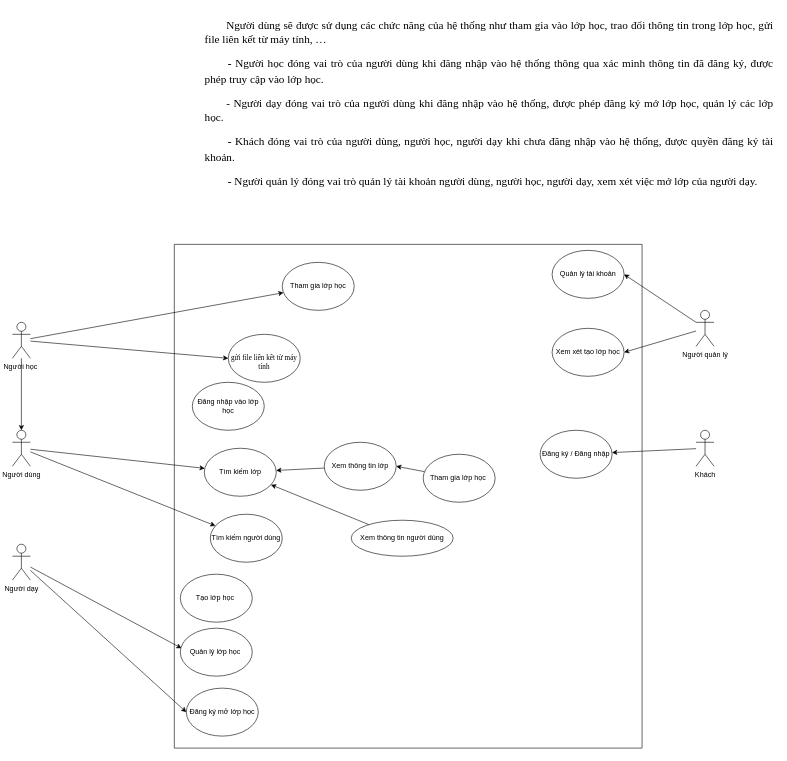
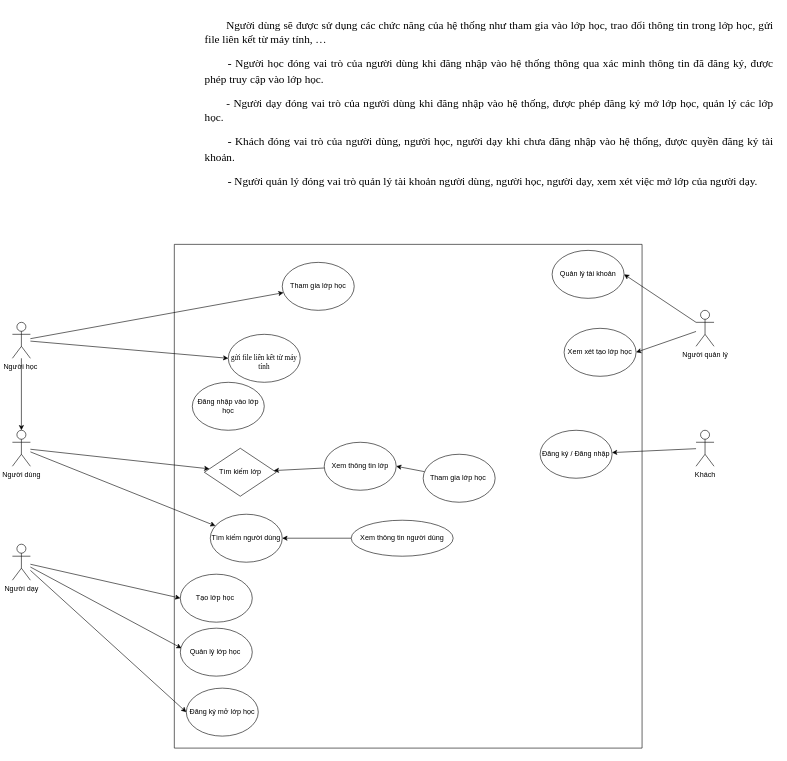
  <mxCell id="0" />
  <mxCell id="1" parent="0" />
  <mxCell id="2" style="rounded=0;orthogonalLoop=1;jettySize=auto;html=1;" edge="1" parent="1" source="5" target="16"><mxGeometry relative="1" as="geometry" /></mxCell>
  <mxCell id="3" style="edgeStyle=none;rounded=0;orthogonalLoop=1;jettySize=auto;html=1;entryX=0;entryY=0.5;entryDx=0;entryDy=0;" edge="1" parent="1" source="5" target="22"><mxGeometry relative="1" as="geometry" /></mxCell>
  <mxCell id="4" style="edgeStyle=none;rounded=0;orthogonalLoop=1;jettySize=auto;html=1;fontSize=12;" edge="1" parent="1" source="5" target="36"><mxGeometry relative="1" as="geometry" /></mxCell>
  <mxCell id="5" value="Người học&amp;nbsp;" style="shape=umlActor;verticalLabelPosition=bottom;verticalAlign=top;html=1;outlineConnect=0;" vertex="1" parent="1"><mxGeometry x="20" y="500" width="30" height="60" as="geometry" /></mxCell>
+ <mxCell id="6" style="rounded=0;orthogonalLoop=1;jettySize=auto;html=1;entryX=0;entryY=0.5;entryDx=0;entryDy=0;" edge="1" parent="1" source="9" target="21"><mxGeometry relative="1" as="geometry" /></mxCell>
  <mxCell id="7" style="rounded=0;orthogonalLoop=1;jettySize=auto;html=1;entryX=0.017;entryY=0.418;entryDx=0;entryDy=0;entryPerimeter=0;" edge="1" parent="1" source="9" target="25"><mxGeometry relative="1" as="geometry" /></mxCell>
  <mxCell id="8" style="rounded=0;orthogonalLoop=1;jettySize=auto;html=1;entryX=0;entryY=0.5;entryDx=0;entryDy=0;" edge="1" parent="1" source="9" target="24"><mxGeometry relative="1" as="geometry" /></mxCell>
  <mxCell id="9" value="Người dạy" style="shape=umlActor;verticalLabelPosition=bottom;verticalAlign=top;html=1;outlineConnect=0;" vertex="1" parent="1"><mxGeometry x="20" y="870" width="30" height="60" as="geometry" /></mxCell>
  <mxCell id="10" style="edgeStyle=none;rounded=0;orthogonalLoop=1;jettySize=auto;html=1;entryX=1;entryY=0.5;entryDx=0;entryDy=0;fontSize=12;" edge="1" parent="1" source="12" target="17"><mxGeometry relative="1" as="geometry" /></mxCell>
  <mxCell id="11" style="edgeStyle=none;rounded=0;orthogonalLoop=1;jettySize=auto;html=1;entryX=1;entryY=0.5;entryDx=0;entryDy=0;fontSize=12;" edge="1" parent="1" source="12" target="18"><mxGeometry relative="1" as="geometry" /></mxCell>
  <mxCell id="12" value="Người quản lý" style="shape=umlActor;verticalLabelPosition=bottom;verticalAlign=top;html=1;outlineConnect=0;" vertex="1" parent="1"><mxGeometry x="1160" y="480" width="30" height="60" as="geometry" /></mxCell>
  <mxCell id="13" style="edgeStyle=none;rounded=0;orthogonalLoop=1;jettySize=auto;html=1;fontSize=12;" edge="1" parent="1" source="14" target="19"><mxGeometry relative="1" as="geometry" /></mxCell>
  <mxCell id="14" value="Khách" style="shape=umlActor;verticalLabelPosition=bottom;verticalAlign=top;html=1;outlineConnect=0;" vertex="1" parent="1"><mxGeometry x="1160" y="680" width="30" height="60" as="geometry" /></mxCell>
  <mxCell id="15" value="&#10;&lt;b id=&quot;docs-internal-guid-c53052c6-7fff-33ee-c1e0-3ec148c205f4&quot; style=&quot;font-weight:normal;&quot;&gt;&lt;p style=&quot;line-height:1.284;text-indent: 27pt;text-align: justify;margin-top:12pt;margin-bottom:12pt;&quot; dir=&quot;ltr&quot;&gt;&lt;span style=&quot;font-size: 14pt; font-family: &amp;quot;Times New Roman&amp;quot;; color: rgb(0, 0, 0); background-color: transparent; font-weight: 400; font-style: normal; font-variant: normal; text-decoration: none; vertical-align: baseline;&quot;&gt;Người dùng sẽ được sử dụng các chức năng của hệ thống như tham gia vào lớp học, trao đổi thông tin trong lớp học, gửi file liên kết từ máy tính, …&lt;/span&gt;&lt;/p&gt;&lt;p style=&quot;line-height:1.284;text-indent: 27pt;text-align: justify;margin-top:12pt;margin-bottom:12pt;&quot; dir=&quot;ltr&quot;&gt;&lt;span style=&quot;font-size: 14pt; font-family: &amp;quot;Courier New&amp;quot;; color: rgb(0, 0, 0); background-color: transparent; font-weight: 400; font-style: normal; font-variant: normal; text-decoration: none; vertical-align: baseline;&quot;&gt;-&lt;/span&gt;&lt;span style=&quot;font-size: 7pt; font-family: &amp;quot;Times New Roman&amp;quot;; color: rgb(0, 0, 0); background-color: transparent; font-weight: 400; font-style: normal; font-variant: normal; text-decoration: none; vertical-align: baseline;&quot;&gt; &lt;/span&gt;&lt;span style=&quot;font-size: 14pt; font-family: &amp;quot;Times New Roman&amp;quot;; color: rgb(0, 0, 0); background-color: transparent; font-weight: 400; font-style: normal; font-variant: normal; text-decoration: none; vertical-align: baseline;&quot;&gt;Người học đóng vai trò của người dùng khi đăng nhập vào hệ thống thông qua xác minh thông tin đã đăng ký, được phép truy cập vào lớp học.&lt;/span&gt;&lt;/p&gt;&lt;p style=&quot;line-height:1.284;text-indent: 27pt;text-align: justify;margin-top:12pt;margin-bottom:12pt;&quot; dir=&quot;ltr&quot;&gt;&lt;span style=&quot;font-size: 14pt; font-family: &amp;quot;Times New Roman&amp;quot;; color: rgb(0, 0, 0); background-color: transparent; font-weight: 400; font-style: normal; font-variant: normal; text-decoration: none; vertical-align: baseline;&quot;&gt;- Người dạy đóng vai trò của người dùng khi đăng nhập vào hệ thống, được phép đăng ký mở lớp học, quản lý các lớp học.&lt;/span&gt;&lt;/p&gt;&lt;p style=&quot;line-height:1.284;text-indent: 27pt;text-align: justify;margin-top:12pt;margin-bottom:12pt;&quot; dir=&quot;ltr&quot;&gt;&lt;span style=&quot;font-size: 14pt; font-family: &amp;quot;Courier New&amp;quot;; color: rgb(0, 0, 0); background-color: transparent; font-weight: 400; font-style: normal; font-variant: normal; text-decoration: none; vertical-align: baseline;&quot;&gt;-&lt;/span&gt;&lt;span style=&quot;font-size: 7pt; font-family: &amp;quot;Times New Roman&amp;quot;; color: rgb(0, 0, 0); background-color: transparent; font-weight: 400; font-style: normal; font-variant: normal; text-decoration: none; vertical-align: baseline;&quot;&gt; &lt;/span&gt;&lt;span style=&quot;font-size: 14pt; font-family: &amp;quot;Times New Roman&amp;quot;; color: rgb(0, 0, 0); background-color: transparent; font-weight: 400; font-style: normal; font-variant: normal; text-decoration: none; vertical-align: baseline;&quot;&gt;Khách đóng vai trò của người dùng, người học, người dạy khi chưa đăng nhập vào hệ thống, được quyền đăng ký tài khoản.&lt;/span&gt;&lt;/p&gt;&lt;p style=&quot;line-height:1.284;text-indent: 27pt;text-align: justify;margin-top:12pt;margin-bottom:12pt;&quot; dir=&quot;ltr&quot;&gt;&lt;span style=&quot;font-size: 14pt; font-family: &amp;quot;Courier New&amp;quot;; color: rgb(0, 0, 0); background-color: transparent; font-weight: 400; font-style: normal; font-variant: normal; text-decoration: none; vertical-align: baseline;&quot;&gt;-&lt;/span&gt;&lt;span style=&quot;font-size: 7pt; font-family: &amp;quot;Times New Roman&amp;quot;; color: rgb(0, 0, 0); background-color: transparent; font-weight: 400; font-style: normal; font-variant: normal; text-decoration: none; vertical-align: baseline;&quot;&gt; &lt;/span&gt;&lt;span style=&quot;font-size: 14pt; font-family: &amp;quot;Times New Roman&amp;quot;; color: rgb(0, 0, 0); background-color: transparent; font-weight: 400; font-style: normal; font-variant: normal; text-decoration: none; vertical-align: baseline;&quot;&gt;Người quản lý đóng vai trò quản lý tài khoản người dùng, người học, người dạy, xem xét việc mở lớp của người dạy.&lt;/span&gt;&lt;/p&gt;&lt;/b&gt;&lt;br class=&quot;Apple-interchange-newline&quot;&gt;&#10;&#10;" style="text;html=1;strokeColor=none;fillColor=none;align=center;verticalAlign=middle;whiteSpace=wrap;rounded=0;" vertex="1" parent="1"><mxGeometry x="340" y="20" width="950" height="260" as="geometry" /></mxCell>
  <mxCell id="16" value="Tham gia lớp học" style="ellipse;whiteSpace=wrap;html=1;" vertex="1" parent="1"><mxGeometry x="470" y="400" width="120" height="80" as="geometry" /></mxCell>
  <mxCell id="17" value="Quản lý tài khoản" style="ellipse;whiteSpace=wrap;html=1;" vertex="1" parent="1"><mxGeometry x="920" y="380" width="120" height="80" as="geometry" /></mxCell>
- <mxCell id="18" value="Xem xét tạo lớp học" style="ellipse;whiteSpace=wrap;html=1;" vertex="1" parent="1"><mxGeometry x="920" y="510" width="120" height="80" as="geometry" /></mxCell>
+ <mxCell id="18" value="Xem xét tạo lớp học" style="ellipse;whiteSpace=wrap;html=1;" vertex="1" parent="1"><mxGeometry x="940" y="510" width="120" height="80" as="geometry" /></mxCell>
  <mxCell id="19" value="Đăng ký / Đăng nhập" style="ellipse;whiteSpace=wrap;html=1;" vertex="1" parent="1"><mxGeometry x="900" y="680" width="120" height="80" as="geometry" /></mxCell>
  <mxCell id="20" value="&#10;&#10;" style="swimlane;startSize=0;" vertex="1" parent="1"><mxGeometry x="290" y="370" width="780" height="840" as="geometry" /></mxCell>
  <mxCell id="21" value="Tạo lớp học&amp;nbsp;" style="ellipse;whiteSpace=wrap;html=1;" vertex="1" parent="20"><mxGeometry x="10" y="550" width="120" height="80" as="geometry" /></mxCell>
  <mxCell id="22" value="&lt;font style=&quot;font-size: 12px;&quot;&gt;&lt;br&gt;&lt;b id=&quot;docs-internal-guid-def37bf5-7fff-e7cd-ad57-8ef27c446c35&quot; style=&quot;font-weight: normal;&quot;&gt;&lt;span style=&quot;font-family: &amp;quot;Times New Roman&amp;quot;; color: rgb(0, 0, 0); background-color: transparent; font-weight: 400; font-style: normal; font-variant: normal; text-decoration: none; vertical-align: baseline;&quot;&gt;gửi file liên kết từ máy tính&lt;/span&gt;&lt;/b&gt;&lt;br&gt;&lt;/font&gt;" style="ellipse;whiteSpace=wrap;html=1;" vertex="1" parent="20"><mxGeometry x="90" y="150" width="120" height="80" as="geometry" /></mxCell>
  <mxCell id="23" value="Đăng nhập vào lớp học" style="ellipse;whiteSpace=wrap;html=1;fontSize=12;" vertex="1" parent="20"><mxGeometry x="30" y="230" width="120" height="80" as="geometry" /></mxCell>
  <mxCell id="24" value="Đăng ký mở lớp học" style="ellipse;whiteSpace=wrap;html=1;" vertex="1" parent="20"><mxGeometry x="20" y="740" width="120" height="80" as="geometry" /></mxCell>
  <mxCell id="25" value="Quản lý lớp học&amp;nbsp;" style="ellipse;whiteSpace=wrap;html=1;" vertex="1" parent="20"><mxGeometry x="10" y="640" width="120" height="80" as="geometry" /></mxCell>
- <mxCell id="26" value="Tìm kiếm lớp" style="ellipse;whiteSpace=wrap;html=1;fontSize=12;" vertex="1" parent="20"><mxGeometry x="50" y="340" width="120" height="80" as="geometry" /></mxCell>
+ <mxCell id="26" value="Tìm kiếm lớp" style="rhombus;whiteSpace=wrap;html=1;fontSize=12;" vertex="1" parent="20"><mxGeometry x="50" y="340" width="120" height="80" as="geometry" /></mxCell>
  <mxCell id="27" style="edgeStyle=none;rounded=0;orthogonalLoop=1;jettySize=auto;html=1;entryX=1;entryY=0.5;entryDx=0;entryDy=0;fontSize=12;" edge="1" parent="20" source="28" target="32"><mxGeometry relative="1" as="geometry" /></mxCell>
  <mxCell id="28" value="Tham gia lớp học&amp;nbsp;" style="ellipse;whiteSpace=wrap;html=1;fontSize=12;" vertex="1" parent="20"><mxGeometry x="415" y="350" width="120" height="80" as="geometry" /></mxCell>
- <mxCell id="29" style="edgeStyle=none;rounded=0;orthogonalLoop=1;jettySize=auto;html=1;fontSize=12;" edge="1" parent="20" source="30" target="26"><mxGeometry relative="1" as="geometry" /></mxCell>
+ <mxCell id="29" style="edgeStyle=none;rounded=0;orthogonalLoop=1;jettySize=auto;html=1;entryX=1;entryY=0.5;entryDx=0;entryDy=0;fontSize=12;" edge="1" parent="20" source="30" target="33"><mxGeometry relative="1" as="geometry" /></mxCell>
  <mxCell id="30" value="Xem thông tin người dùng" style="ellipse;whiteSpace=wrap;html=1;fontSize=12;" vertex="1" parent="20"><mxGeometry x="295" y="460" width="170" height="60" as="geometry" /></mxCell>
  <mxCell id="31" style="edgeStyle=none;rounded=0;orthogonalLoop=1;jettySize=auto;html=1;fontSize=12;" edge="1" parent="20" source="32" target="26"><mxGeometry relative="1" as="geometry" /></mxCell>
  <mxCell id="32" value="Xem thông tin lớp" style="ellipse;whiteSpace=wrap;html=1;fontSize=12;" vertex="1" parent="20"><mxGeometry x="250" y="330" width="120" height="80" as="geometry" /></mxCell>
  <mxCell id="33" value="Tìm kiếm người dùng" style="ellipse;whiteSpace=wrap;html=1;fontSize=12;" vertex="1" parent="20"><mxGeometry x="60" y="450" width="120" height="80" as="geometry" /></mxCell>
  <mxCell id="34" style="edgeStyle=none;rounded=0;orthogonalLoop=1;jettySize=auto;html=1;fontSize=12;" edge="1" parent="1" source="36" target="26"><mxGeometry relative="1" as="geometry" /></mxCell>
  <mxCell id="35" style="edgeStyle=none;rounded=0;orthogonalLoop=1;jettySize=auto;html=1;fontSize=12;" edge="1" parent="1" source="36" target="33"><mxGeometry relative="1" as="geometry" /></mxCell>
  <mxCell id="36" value="Người dùng" style="shape=umlActor;verticalLabelPosition=bottom;verticalAlign=top;html=1;outlineConnect=0;" vertex="1" parent="1"><mxGeometry x="20" y="680" width="30" height="60" as="geometry" /></mxCell>
